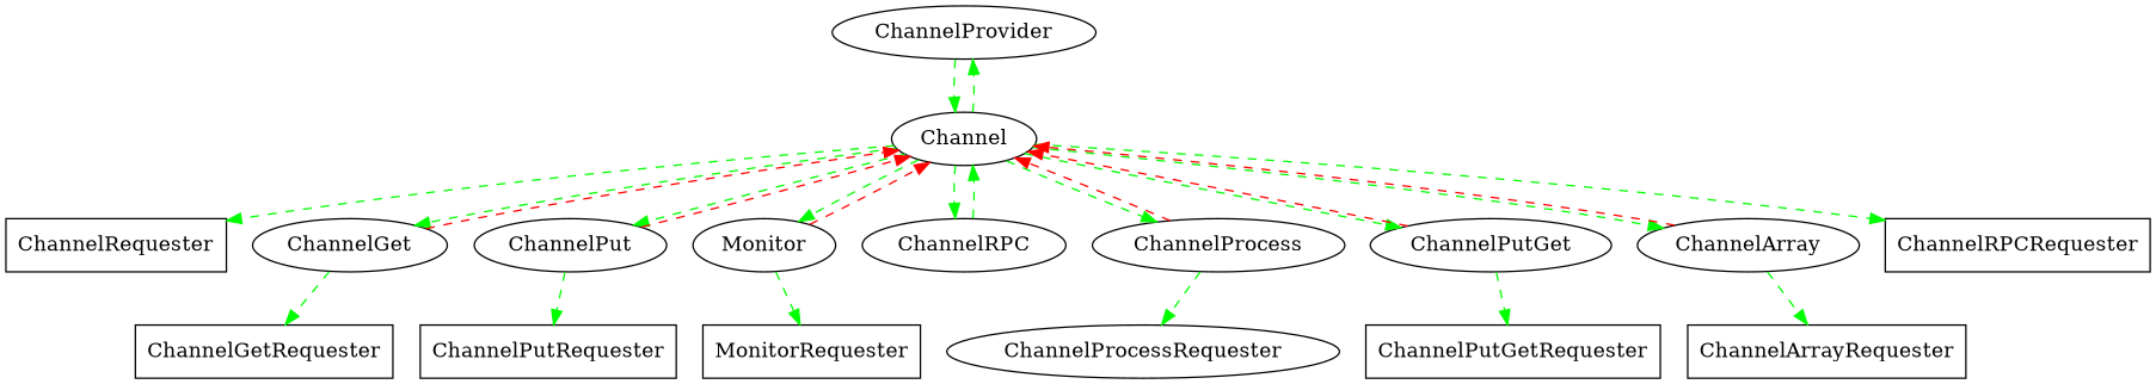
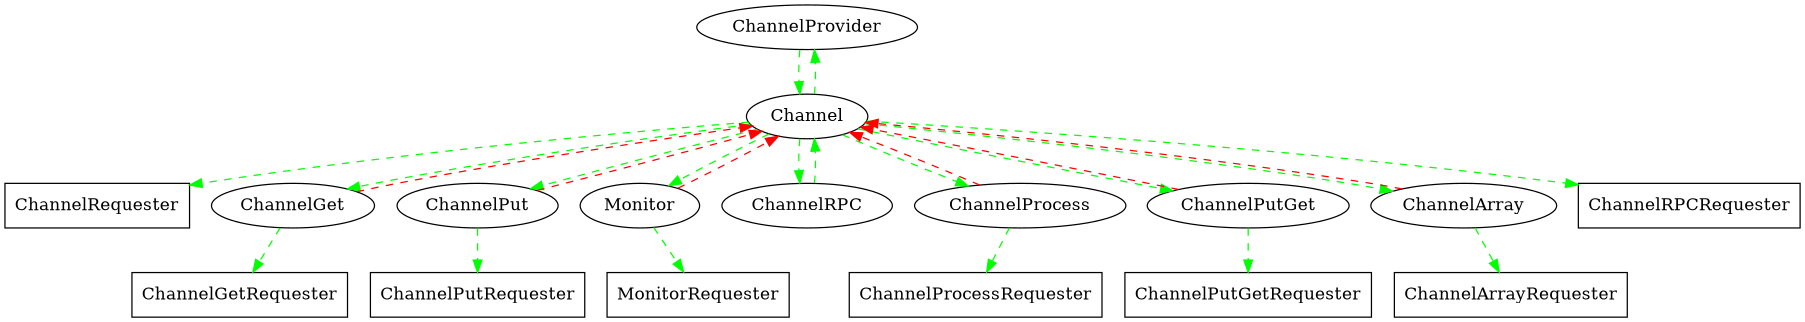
  digraph {
    edge [color=green style=dashed]
    ChannelProvider
    Channel
    ChannelRequester [shape=box]
    ChannelGet
    ChannelPut
    Monitor
    ChannelRPC
    ChannelProcess
    ChannelPutGet
    ChannelArray
    ChannelRPCRequester [shape=box]
    ChannelGetRequester [shape=box]
    ChannelPutRequester [shape=box]
    MonitorRequester [shape=box]
-   ChannelProcessRequester [shape=ellipse]
+   ChannelProcessRequester [shape=box]
    ChannelPutGetRequester [shape=box]
    ChannelArrayRequester [shape=box]
    ChannelProvider -> Channel
    Channel -> ChannelProvider
    Channel -> ChannelRequester
    Channel -> ChannelGet
    Channel -> ChannelPut
    Channel -> Monitor
    Channel -> ChannelRPC
    Channel -> ChannelProcess
    Channel -> ChannelPutGet
    Channel -> ChannelArray
    Channel -> ChannelRPCRequester
    ChannelGet -> Channel [color=red]
    ChannelGet -> ChannelGetRequester
    ChannelPut -> Channel [color=red]
    ChannelPut -> ChannelPutRequester
    Monitor -> Channel [color=red]
    Monitor -> MonitorRequester
    ChannelRPC -> Channel
    ChannelProcess -> Channel [color=red]
    ChannelProcess -> ChannelProcessRequester
    ChannelPutGet -> Channel [color=red]
    ChannelPutGet -> ChannelPutGetRequester
    ChannelArray -> Channel [color=red]
    ChannelArray -> ChannelArrayRequester
  }
